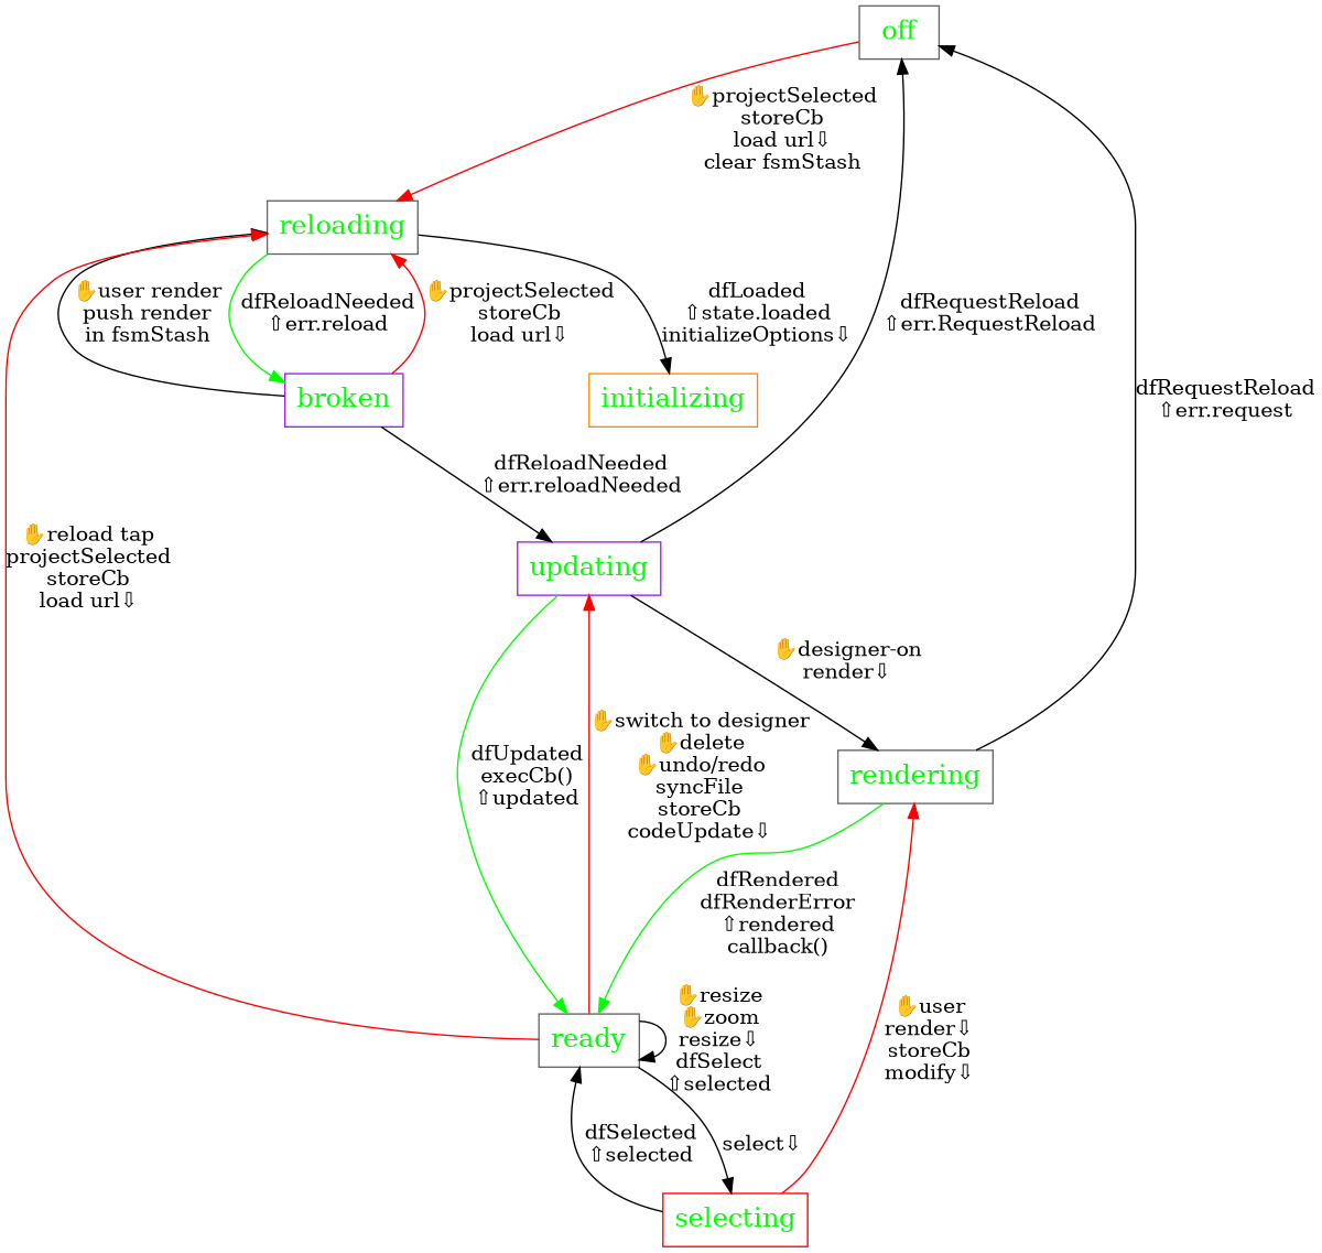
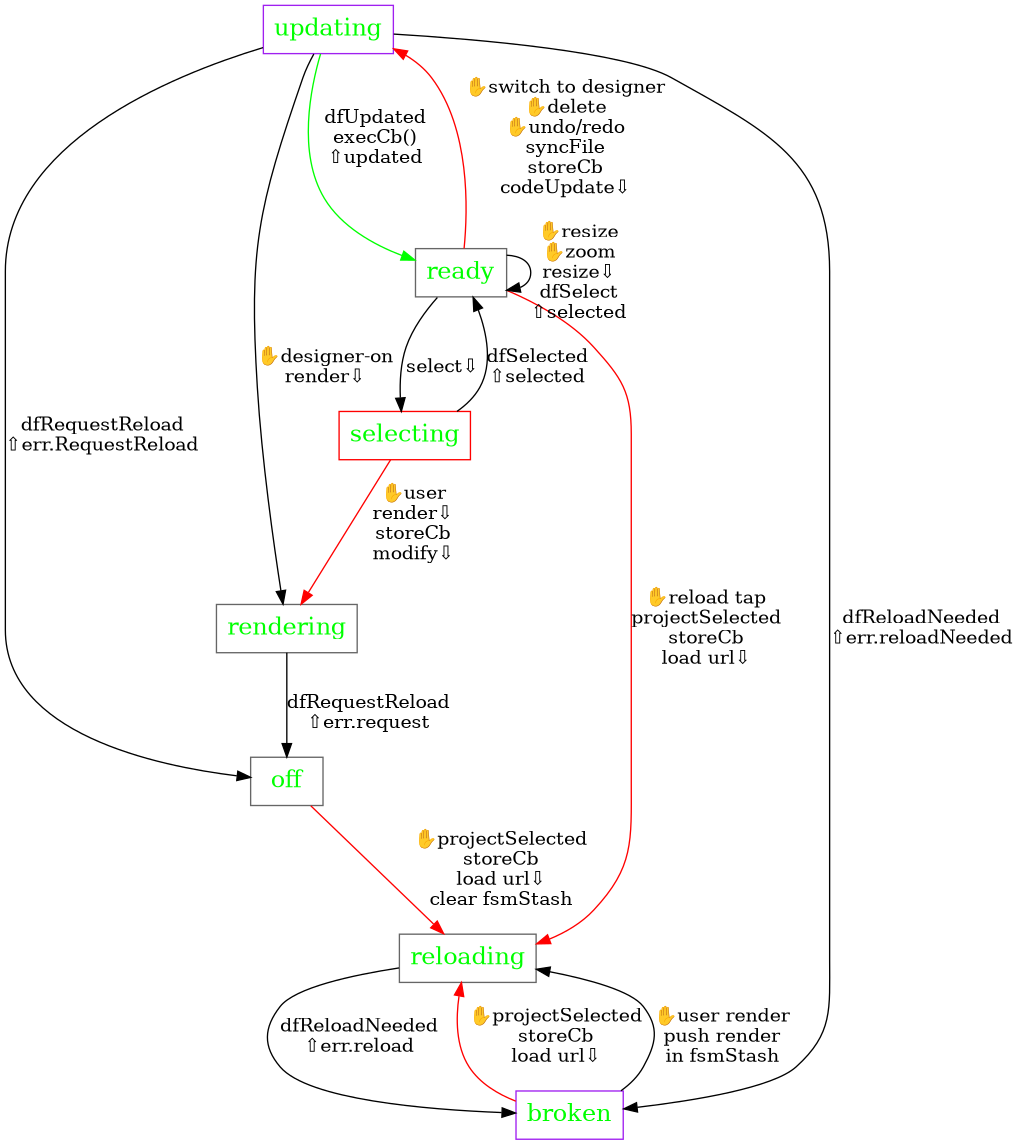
  digraph {
    node [color=gray40 fontcolor=green fontsize=18 shape=box]
    edge [fontsize=14]
    off
    reloading
-   initializing [color=darkorange]
    broken [color=purple]
    ready
    updating [color=purple]
    selecting [color=red]
    rendering
    off -> reloading [color=red label="✋projectSelected\nstoreCb\nload url⇩\nclear fsmStash"]
-   reloading -> initializing [label="dfLoaded\n⇧state.loaded\ninitializeOptions⇩"]
-   reloading -> broken [label="dfReloadNeeded\n⇧err.reload" color=green]
+   reloading -> broken [label="dfReloadNeeded\n⇧err.reload"]
    broken -> reloading [color=red label="✋projectSelected\nstoreCb\nload url⇩"]
    broken -> reloading [label="✋user render\npush render\nin fsmStash"]
    ready -> reloading [color=red label="✋reload tap\nprojectSelected\nstoreCb\nload url⇩"]
    ready -> ready [label="✋resize\n✋zoom\nresize⇩\ndfSelect\n⇧selected"]
    ready -> updating [color=red label="✋switch to designer\n✋delete\n✋undo/redo\nsyncFile\nstoreCb\ncodeUpdate⇩"]
    ready -> selecting [label="select⇩"]
    updating -> off [label="dfRequestReload\n⇧err.RequestReload"]
-   broken -> updating [label="dfReloadNeeded\n⇧err.reloadNeeded"]
+   updating -> broken [label="dfReloadNeeded\n⇧err.reloadNeeded"]
    updating -> ready [color=green label="dfUpdated\nexecCb()\n⇧updated"]
    updating -> rendering [label="✋designer-on\nrender⇩"]
    selecting -> ready [label="dfSelected\n⇧selected"]
    selecting -> rendering [color=red label="✋user\nrender⇩\nstoreCb\nmodify⇩"]
    rendering -> off [label="dfRequestReload\n⇧err.request"]
-   rendering -> ready [color=green label="dfRendered\ndfRenderError\n⇧rendered\ncallback()"]
  }
